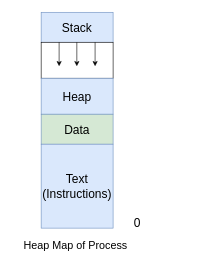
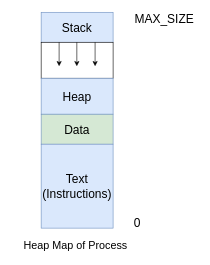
  <mxCell id="0" />
  <mxCell id="1" parent="0" />
  <mxCell id="2" value="&lt;font style=&quot;font-size: 20px&quot;&gt;Stack&lt;/font&gt;" style="rounded=0;whiteSpace=wrap;html=1;fillColor=#dae8fc;strokeColor=#6c8ebf;" vertex="1" parent="1"><mxGeometry x="68" y="20" width="120" height="50" as="geometry" /></mxCell>
  <mxCell id="3" value="" style="rounded=0;whiteSpace=wrap;html=1;" vertex="1" parent="1"><mxGeometry x="68" y="70" width="120" height="60" as="geometry" /></mxCell>
  <mxCell id="4" value="&lt;font style=&quot;font-size: 20px&quot;&gt;Heap&lt;/font&gt;" style="rounded=0;whiteSpace=wrap;html=1;fillColor=#dae8fc;strokeColor=#6c8ebf;" vertex="1" parent="1"><mxGeometry x="68" y="130" width="120" height="60" as="geometry" /></mxCell>
  <mxCell id="5" value="&lt;font style=&quot;font-size: 20px&quot;&gt;Data&lt;/font&gt;" style="rounded=0;whiteSpace=wrap;html=1;fillColor=#d5e8d4;strokeColor=#6c8ebf;" vertex="1" parent="1"><mxGeometry x="68" y="190" width="120" height="50" as="geometry" /></mxCell>
  <mxCell id="6" value="&lt;font style=&quot;font-size: 20px&quot;&gt;Text&lt;br&gt;(Instructions)&lt;/font&gt;" style="rounded=0;whiteSpace=wrap;html=1;fillColor=#dae8fc;strokeColor=#6c8ebf;" vertex="1" parent="1"><mxGeometry x="68" y="240" width="120" height="140" as="geometry" /></mxCell>
  <mxCell id="7" value="" style="endArrow=classic;html=1;" edge="1" parent="1"><mxGeometry width="50" height="50" relative="1" as="geometry"><mxPoint x="98" y="70" as="sourcePoint" /><mxPoint x="98" y="110" as="targetPoint" /></mxGeometry></mxCell>
  <mxCell id="8" value="" style="endArrow=classic;html=1;" edge="1" parent="1"><mxGeometry width="50" height="50" relative="1" as="geometry"><mxPoint x="127.5" y="70" as="sourcePoint" /><mxPoint x="127.5" y="110" as="targetPoint" /></mxGeometry></mxCell>
  <mxCell id="9" value="" style="endArrow=classic;html=1;" edge="1" parent="1"><mxGeometry width="50" height="50" relative="1" as="geometry"><mxPoint x="158" y="70" as="sourcePoint" /><mxPoint x="158" y="110" as="targetPoint" /></mxGeometry></mxCell>
  <mxCell id="10" value="&lt;font style=&quot;font-size: 20px&quot;&gt;0&lt;/font&gt;" style="text;html=1;align=center;verticalAlign=middle;resizable=0;points=[];autosize=1;" vertex="1" parent="1"><mxGeometry x="213" y="360" width="30" height="20" as="geometry" /></mxCell>
+ <mxCell id="11" value="&lt;font style=&quot;font-size: 20px&quot;&gt;MAX_SIZE&lt;/font&gt;" style="text;html=1;align=center;verticalAlign=middle;resizable=0;points=[];autosize=1;" vertex="1" parent="1"><mxGeometry x="218" y="20" width="110" height="20" as="geometry" /></mxCell>
  <mxCell id="12" value="&lt;font style=&quot;font-size: 18px&quot;&gt;Heap Map of Process&lt;/font&gt;" style="text;html=1;align=center;verticalAlign=middle;resizable=0;points=[];autosize=1;" vertex="1" parent="1"><mxGeometry x="20" y="400" width="210" height="20" as="geometry" /></mxCell>
